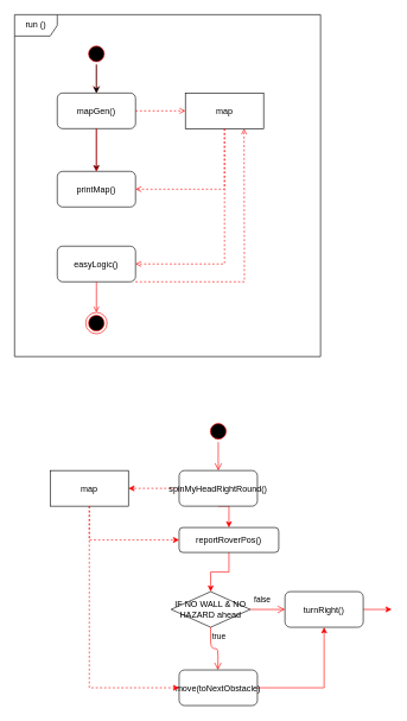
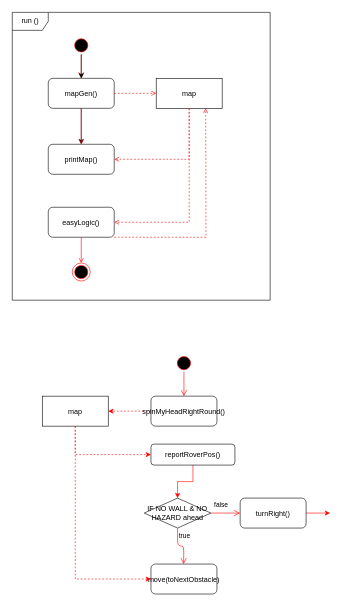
  <mxCell id="0" />
  <mxCell id="1" parent="0" />
  <mxCell id="2" value="" style="group" vertex="1" connectable="0" parent="1"><mxGeometry x="20" y="20" width="430" height="480" as="geometry" /></mxCell>
  <mxCell id="3" value="run ()" style="shape=umlFrame;whiteSpace=wrap;html=1;" vertex="1" parent="2"><mxGeometry width="430" height="480" as="geometry" /></mxCell>
  <mxCell id="4" value="" style="edgeStyle=elbowEdgeStyle;elbow=horizontal;verticalAlign=bottom;endArrow=open;endSize=8;strokeColor=#FF0000;endFill=1;rounded=0" edge="1" parent="2" target="5"><mxGeometry x="-150" y="-100" as="geometry"><mxPoint x="-135" y="-30" as="targetPoint" /><mxPoint x="115" y="70" as="sourcePoint" /></mxGeometry></mxCell>
  <mxCell id="5" value="mapGen()" style="rounded=1;" vertex="1" parent="2"><mxGeometry x="60" y="110" width="110" height="50" as="geometry" /></mxCell>
  <mxCell id="6" value="printMap()" style="rounded=1;" vertex="1" parent="2"><mxGeometry x="60" y="220" width="110" height="50" as="geometry" /></mxCell>
  <mxCell id="7" value="" style="edgeStyle=orthogonalEdgeStyle;rounded=0;orthogonalLoop=1;jettySize=auto;html=1;" edge="1" parent="2" source="5" target="6"><mxGeometry relative="1" as="geometry" /></mxCell>
  <mxCell id="8" value="" style="endArrow=open;strokeColor=#FF0000;endFill=1;rounded=0" edge="1" parent="2" source="5" target="6"><mxGeometry relative="1" as="geometry" /></mxCell>
  <mxCell id="9" value="easyLogic()" style="rounded=1;" vertex="1" parent="2"><mxGeometry x="60" y="325" width="110" height="50" as="geometry" /></mxCell>
  <mxCell id="10" value="" style="edgeStyle=orthogonalEdgeStyle;rounded=0;orthogonalLoop=1;jettySize=auto;html=1;exitX=0.5;exitY=1;exitDx=0;exitDy=0;" edge="1" parent="2" source="11" target="5"><mxGeometry relative="1" as="geometry" /></mxCell>
  <mxCell id="11" value="" style="ellipse;shape=startState;fillColor=#000000;strokeColor=#ff0000;" parent="2" vertex="1"><mxGeometry x="100" y="40" width="30" height="30" as="geometry" /></mxCell>
  <mxCell id="12" value="" style="ellipse;html=1;shape=endState;fillColor=#000000;strokeColor=#ff0000;" vertex="1" parent="2"><mxGeometry x="100" y="418" width="30" height="30" as="geometry" /></mxCell>
  <mxCell id="13" value="" style="endArrow=open;strokeColor=#FF0000;endFill=1;rounded=0;entryX=0.5;entryY=0;entryDx=0;entryDy=0;exitX=0.5;exitY=1;exitDx=0;exitDy=0;" edge="1" parent="2" source="9" target="12"><mxGeometry relative="1" as="geometry"><mxPoint x="320" y="510" as="sourcePoint" /><mxPoint x="125" y="335" as="targetPoint" /></mxGeometry></mxCell>
  <mxCell id="14" value="map" style="rounded=0;" vertex="1" parent="2"><mxGeometry x="240" y="110" width="110" height="50" as="geometry" /></mxCell>
  <mxCell id="15" value="" style="endArrow=open;strokeColor=#FF0000;endFill=1;rounded=0;exitX=1;exitY=0.5;exitDx=0;exitDy=0;entryX=0;entryY=0.5;entryDx=0;entryDy=0;dashed=1;" edge="1" parent="2" source="5" target="14"><mxGeometry relative="1" as="geometry"><mxPoint x="125.0" y="170" as="sourcePoint" /><mxPoint x="125.0" y="230" as="targetPoint" /></mxGeometry></mxCell>
  <mxCell id="16" value="" style="endArrow=open;strokeColor=#FF0000;endFill=1;rounded=0;exitX=0.5;exitY=1;exitDx=0;exitDy=0;entryX=1;entryY=0.5;entryDx=0;entryDy=0;dashed=1;" edge="1" parent="2" source="14" target="6"><mxGeometry relative="1" as="geometry"><mxPoint x="180.0" y="145" as="sourcePoint" /><mxPoint x="250" y="145" as="targetPoint" /><Array as="points"><mxPoint x="295" y="245" /></Array></mxGeometry></mxCell>
  <mxCell id="17" value="" style="endArrow=open;strokeColor=#FF0000;endFill=1;rounded=0;exitX=0.5;exitY=1;exitDx=0;exitDy=0;dashed=1;entryX=1;entryY=0.5;entryDx=0;entryDy=0;" edge="1" parent="2" source="14" target="9"><mxGeometry relative="1" as="geometry"><mxPoint x="305" y="170" as="sourcePoint" /><mxPoint x="250" y="220" as="targetPoint" /><Array as="points"><mxPoint x="295" y="350" /></Array></mxGeometry></mxCell>
  <mxCell id="18" value="" style="endArrow=open;strokeColor=#FF0000;endFill=1;rounded=0;exitX=1;exitY=1;exitDx=0;exitDy=0;dashed=1;entryX=0.75;entryY=1;entryDx=0;entryDy=0;" edge="1" parent="2" source="9" target="14"><mxGeometry relative="1" as="geometry"><mxPoint x="305" y="170" as="sourcePoint" /><mxPoint x="180.0" y="360" as="targetPoint" /><Array as="points"><mxPoint x="323" y="375" /></Array></mxGeometry></mxCell>
  <mxCell id="19" value="" style="ellipse;html=1;shape=startState;fillColor=#000000;strokeColor=#ff0000;rounded=0;" vertex="1" parent="1"><mxGeometry x="291.25" y="590" width="30" height="30" as="geometry" /></mxCell>
  <mxCell id="20" value="" style="edgeStyle=orthogonalEdgeStyle;html=1;verticalAlign=bottom;endArrow=open;endSize=8;strokeColor=#ff0000;entryX=0.5;entryY=0;entryDx=0;entryDy=0;" edge="1" source="19" parent="1" target="23"><mxGeometry relative="1" as="geometry"><mxPoint x="276.25" y="680" as="targetPoint" /></mxGeometry></mxCell>
- <mxCell id="21" style="edgeStyle=orthogonalEdgeStyle;rounded=0;orthogonalLoop=1;jettySize=auto;html=1;exitX=0.5;exitY=1;exitDx=0;exitDy=0;entryX=0.5;entryY=0;entryDx=0;entryDy=0;strokeColor=#FF0000;" edge="1" parent="1" source="23" target="25"><mxGeometry relative="1" as="geometry" /></mxCell>
  <mxCell id="22" style="edgeStyle=orthogonalEdgeStyle;rounded=0;orthogonalLoop=1;jettySize=auto;html=1;entryX=1;entryY=0.5;entryDx=0;entryDy=0;strokeColor=#FF0000;dashed=1;" edge="1" parent="1" source="23" target="33"><mxGeometry relative="1" as="geometry" /></mxCell>
  <mxCell id="23" value="spinMyHeadRightRound()" style="rounded=1;" vertex="1" parent="1"><mxGeometry x="251.25" y="660" width="110" height="50" as="geometry" /></mxCell>
  <mxCell id="24" style="edgeStyle=orthogonalEdgeStyle;rounded=0;orthogonalLoop=1;jettySize=auto;html=1;exitX=0.5;exitY=1;exitDx=0;exitDy=0;entryX=0.5;entryY=0;entryDx=0;entryDy=0;strokeColor=#FF0000;" edge="1" parent="1" source="25" target="26"><mxGeometry relative="1" as="geometry" /></mxCell>
  <mxCell id="25" value="reportRoverPos()" style="rounded=1;" vertex="1" parent="1"><mxGeometry x="251.25" y="740" width="140" height="35" as="geometry" /></mxCell>
  <mxCell id="26" value="IF NO WALL &amp;amp; NO HAZARD ahead" style="rhombus;whiteSpace=wrap;html=1;fillColor=#FFFFFF;strokeColor=#000000;rounded=0;" vertex="1" parent="1"><mxGeometry x="240" y="830" width="111.25" height="50" as="geometry" /></mxCell>
  <mxCell id="27" value="false" style="edgeStyle=orthogonalEdgeStyle;html=1;align=left;verticalAlign=bottom;endArrow=open;endSize=8;strokeColor=#ff0000;entryX=0;entryY=0.5;entryDx=0;entryDy=0;" edge="1" source="26" parent="1" target="30"><mxGeometry x="-0.846" y="5" relative="1" as="geometry"><mxPoint x="421.25" y="855" as="targetPoint" /><mxPoint as="offset" /></mxGeometry></mxCell>
  <mxCell id="28" value="true" style="edgeStyle=orthogonalEdgeStyle;html=1;align=left;verticalAlign=top;endArrow=open;endSize=8;strokeColor=#ff0000;exitX=0.5;exitY=1;exitDx=0;exitDy=0;entryX=0.5;entryY=0;entryDx=0;entryDy=0;" edge="1" source="26" parent="1"><mxGeometry x="-1" relative="1" as="geometry"><mxPoint x="305.625" y="940" as="targetPoint" /></mxGeometry></mxCell>
  <mxCell id="29" style="edgeStyle=orthogonalEdgeStyle;rounded=0;orthogonalLoop=1;jettySize=auto;html=1;exitX=1;exitY=0.5;exitDx=0;exitDy=0;entryX=0;entryY=0.5;entryDx=0;entryDy=0;strokeColor=#FF0000;" edge="1" parent="1" source="30"><mxGeometry relative="1" as="geometry"><mxPoint x="550" y="855" as="targetPoint" /></mxGeometry></mxCell>
  <mxCell id="30" value="turnRight()" style="rounded=1;" vertex="1" parent="1"><mxGeometry x="400" y="830" width="110" height="50" as="geometry" /></mxCell>
- <mxCell id="31" style="edgeStyle=orthogonalEdgeStyle;rounded=0;orthogonalLoop=1;jettySize=auto;html=1;exitX=1;exitY=0.5;exitDx=0;exitDy=0;entryX=0.5;entryY=1;entryDx=0;entryDy=0;strokeColor=#FF0000;" edge="1" parent="1" source="32" target="30"><mxGeometry relative="1" as="geometry" /></mxCell>
  <mxCell id="32" value="move(toNextObstacle)" style="rounded=1;" vertex="1" parent="1"><mxGeometry x="251.25" y="940" width="110" height="50" as="geometry" /></mxCell>
  <mxCell id="33" value="map" style="rounded=0;" vertex="1" parent="1"><mxGeometry x="70" y="660" width="110" height="50" as="geometry" /></mxCell>
  <mxCell id="34" style="edgeStyle=orthogonalEdgeStyle;rounded=0;orthogonalLoop=1;jettySize=auto;html=1;entryX=0;entryY=0.5;entryDx=0;entryDy=0;strokeColor=#FF0000;dashed=1;exitX=0.5;exitY=1;exitDx=0;exitDy=0;" edge="1" parent="1" source="33" target="25"><mxGeometry relative="1" as="geometry"><mxPoint x="261.25" y="695" as="sourcePoint" /><mxPoint x="190" y="695" as="targetPoint" /></mxGeometry></mxCell>
  <mxCell id="35" style="edgeStyle=orthogonalEdgeStyle;rounded=0;orthogonalLoop=1;jettySize=auto;html=1;strokeColor=#FF0000;dashed=1;entryX=0;entryY=0.5;entryDx=0;entryDy=0;exitX=0.5;exitY=1;exitDx=0;exitDy=0;" edge="1" parent="1" source="33" target="32"><mxGeometry relative="1" as="geometry"><mxPoint x="70" y="940" as="sourcePoint" /><mxPoint x="180" y="1020" as="targetPoint" /></mxGeometry></mxCell>
